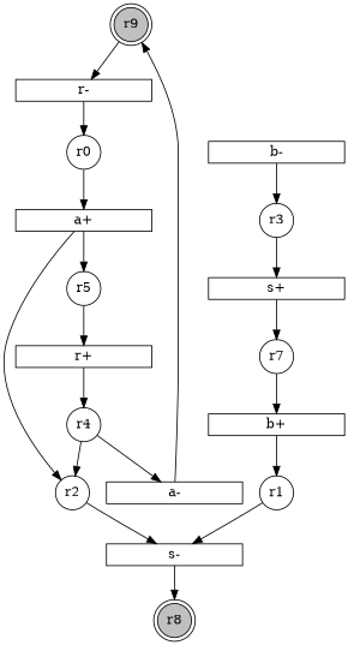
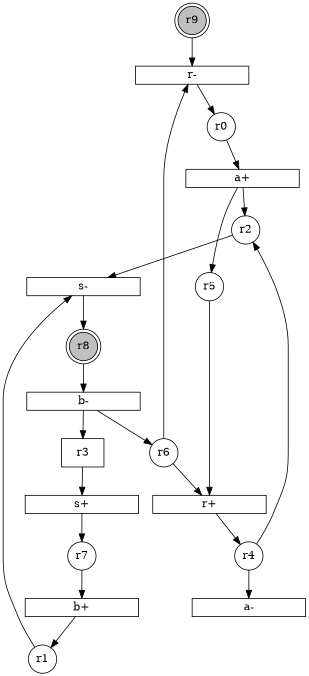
  digraph {
    node [fixedsize=2 shape=circle]
    r9 [color=black fillcolor=gray shape=doublecircle style=filled]
    r8 [color=black fillcolor=gray shape=doublecircle style=filled]
    r1
    r0
    r2
    r5
-   r3
+   r3 [shape=box]
    r7
    r4
+   r6
    n11 [forcelabels=false height=0.2 label="a+" shape=rect width=2 fixedsize=""]
    n12 [forcelabels=false height=0.2 label="s-" shape=rect width=2 fixedsize=""]
    n13 [forcelabels=false height=0.2 label="s+" shape=rect width=2 fixedsize=""]
    n14 [forcelabels=false height=0.2 label="a-" shape=rect width=2 fixedsize=""]
    n15 [forcelabels=false height=0.2 label="r+" shape=rect width=2 fixedsize=""]
    n16 [forcelabels=false height=0.2 label="b+" shape=rect width=2 fixedsize=""]
    n17 [forcelabels=false height=0.2 label="b-" shape=rect width=2 fixedsize=""]
    n18 [forcelabels=false height=0.2 label="r-" shape=rect width=2 fixedsize=""]
    subgraph sub_1 {
      r9
      r8
    }
    subgraph sub_2 {
      r1
      r0
      r2
      r5
      r3
      r7
      r4
+     r6
    }
    subgraph sub_3 {
      n11
      n12
      n13
      n14
      n15
      n16
      n17
      n18
    }
    r9 -> n18
+   r8 -> n17
    r1 -> n12
    r0 -> n11
    r2 -> n12
    r5 -> n15
    r3 -> n13
    r7 -> n16
    r4 -> r2
    r4 -> n14
+   r6 -> n15
+   r6 -> n18
    n11 -> r2
    n11 -> r5
    n12 -> r8
    n13 -> r7
-   n14 -> r9
    n15 -> r4
    n16 -> r1
    n17 -> r3
+   n17 -> r6
    n18 -> r0
  }
